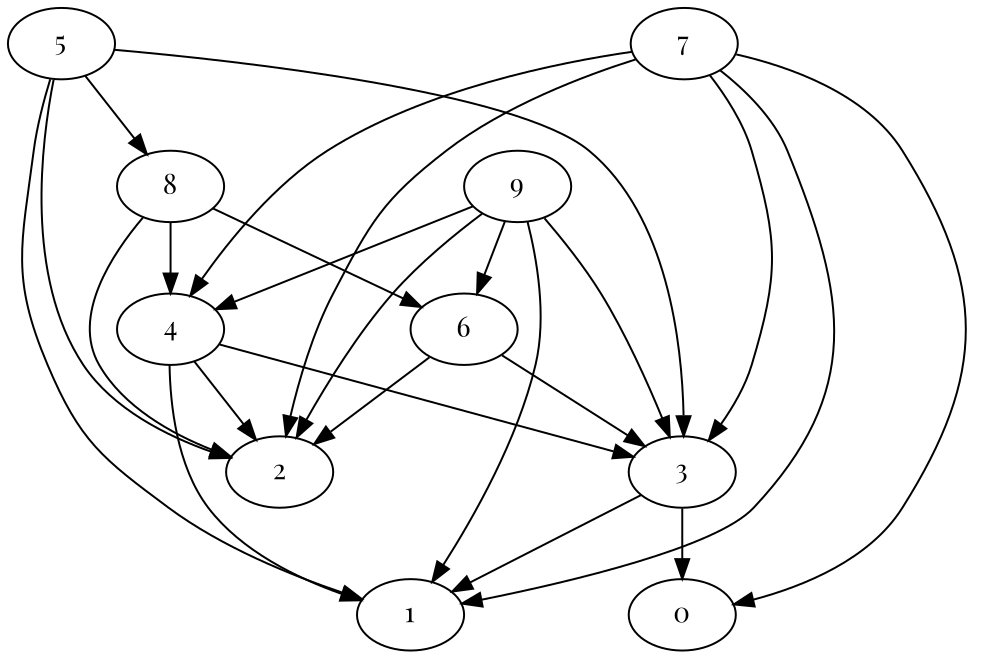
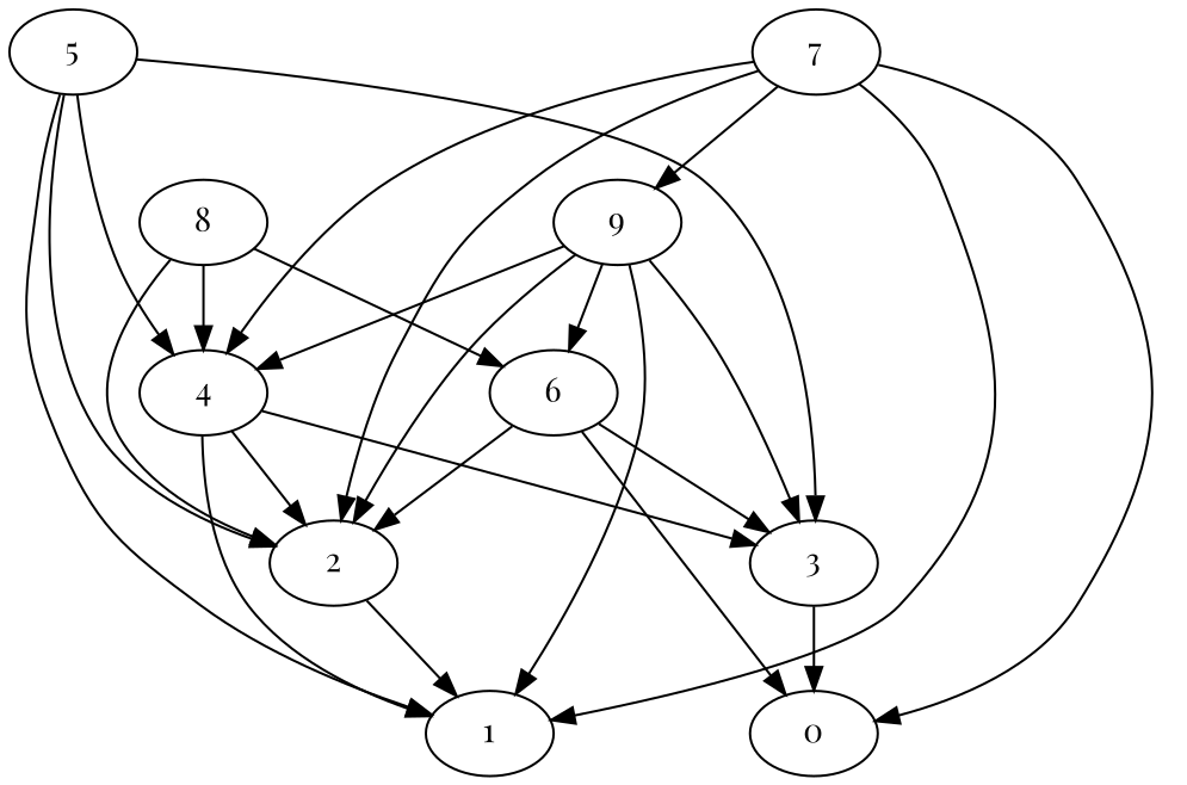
  digraph {
    fontname="Playfair Display"
    node [fontname="Playfair Display"]
    edge [fontname="Playfair Display"]
    3
    0
    1
    4
    2
    5
    6
    7
    8
    9
    3 -> 0
-   3 -> 1
+   2 -> 1
    4 -> 3
    4 -> 1
    4 -> 2
    5 -> 3
    5 -> 1
-   5 -> 8
+   5 -> 4
    5 -> 2
    6 -> 3
+   6 -> 0
    6 -> 2
-   7 -> 3
+   7 -> 9
    7 -> 0
    7 -> 1
    7 -> 4
    7 -> 2
    8 -> 4
    8 -> 2
    8 -> 6
    9 -> 3
    9 -> 1
    9 -> 4
    9 -> 2
    9 -> 6
  }
